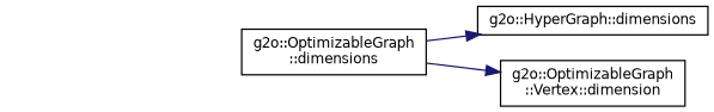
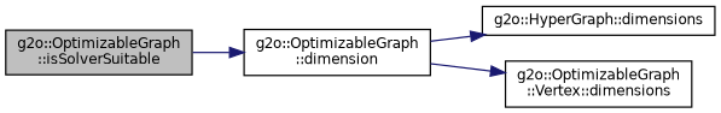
  digraph {
    rankdir=LR
    node [color=black fillcolor=white fontname=Helvetica fontsize=10 shape=record style=filled]
    edge [color=midnightblue fontname=Helvetica fontsize=10 labelfontname=Helvetica labelfontsize=10 style=solid]
-   n2 [height=0.2 label="g2o::OptimizableGraph\l::dimensions" width=0.4]
+   n1 [fillcolor=grey75 fontcolor=black height=0.2 label="g2o::OptimizableGraph\l::isSolverSuitable" width=0.4]
+   n2 [height=0.2 label="g2o::OptimizableGraph\l::dimension" width=0.4]
    n3 [height=0.2 label="g2o::HyperGraph::dimensions" width=0.4]
-   n4 [height=0.2 label="g2o::OptimizableGraph\l::Vertex::dimension" width=0.4]
+   n4 [height=0.2 label="g2o::OptimizableGraph\l::Vertex::dimensions" width=0.4]
+   n1 -> n2
    n2 -> n3
    n2 -> n4
  }
